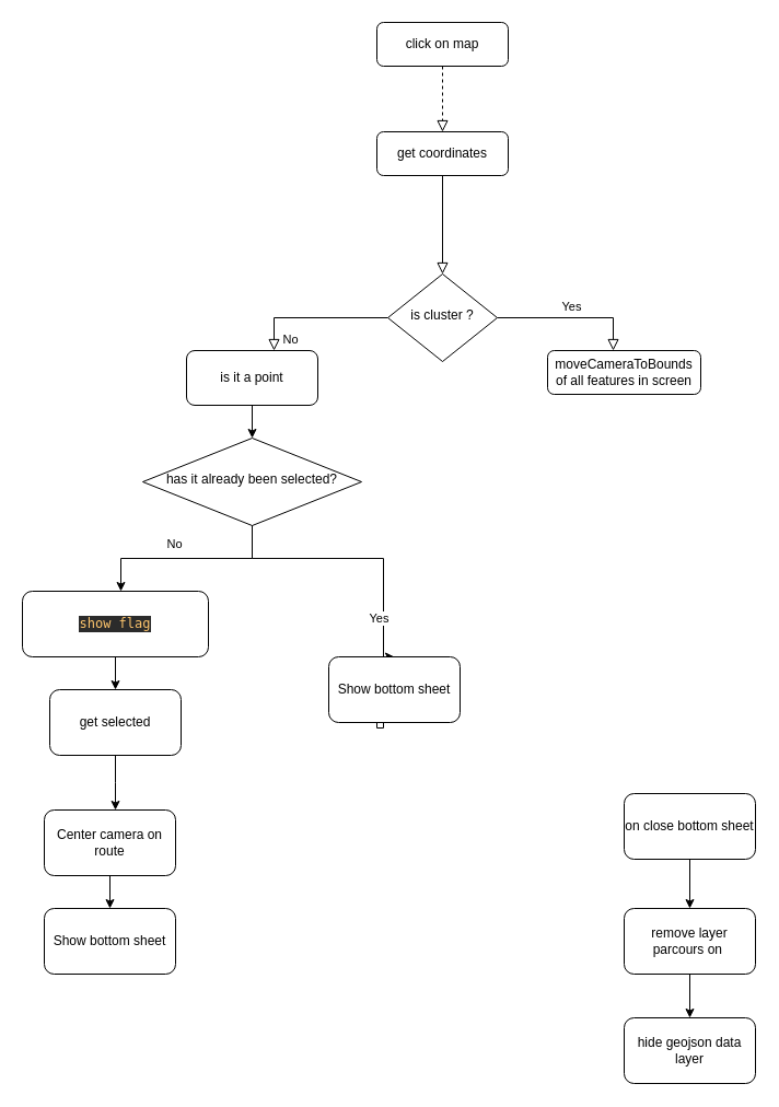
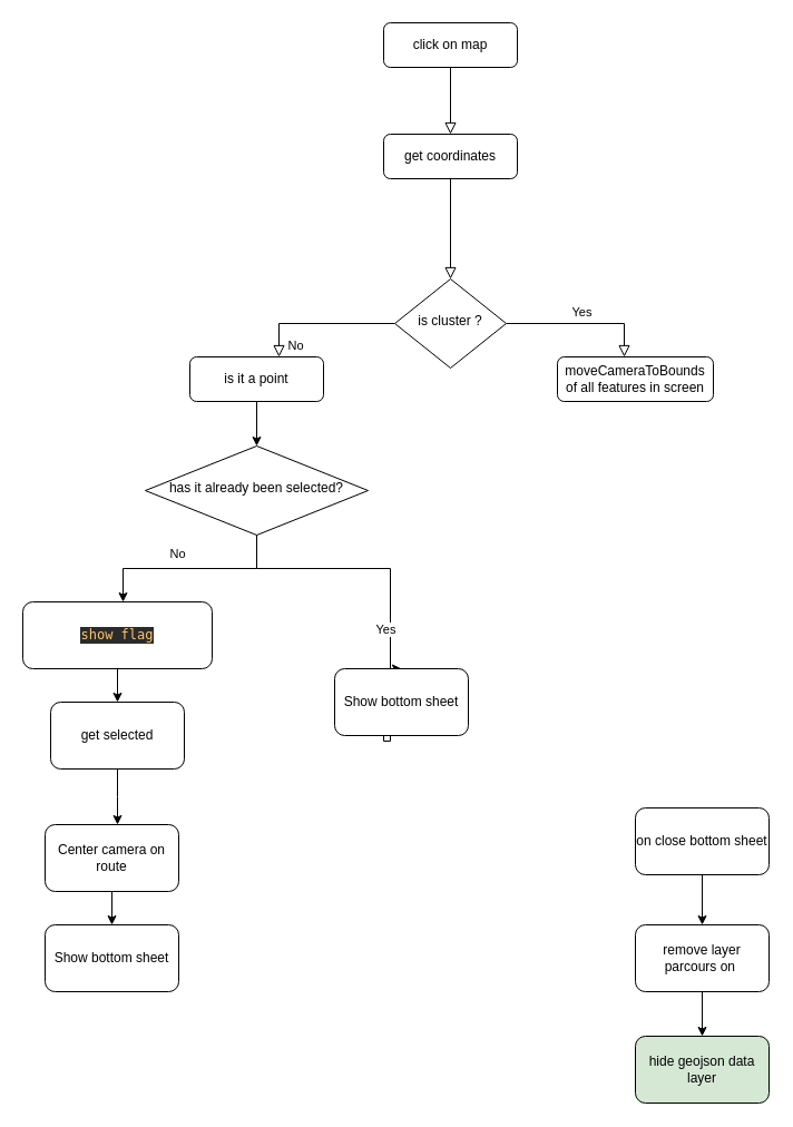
  <mxCell id="0" />
  <mxCell id="1" parent="0" />
- <mxCell id="2" value="" style="rounded=0;html=1;jettySize=auto;orthogonalLoop=1;fontSize=11;endArrow=block;endFill=0;endSize=8;strokeWidth=1;shadow=0;labelBackgroundColor=none;edgeStyle=orthogonalEdgeStyle;entryX=0.5;entryY=0;entryDx=0;entryDy=0;dashed=1;" parent="1" source="3" target="11" edge="1"><mxGeometry relative="1" as="geometry"><mxPoint x="404" y="120" as="targetPoint" /></mxGeometry></mxCell>
+ <mxCell id="2" value="" style="rounded=0;html=1;jettySize=auto;orthogonalLoop=1;fontSize=11;endArrow=block;endFill=0;endSize=8;strokeWidth=1;shadow=0;labelBackgroundColor=none;edgeStyle=orthogonalEdgeStyle;entryX=0.5;entryY=0;entryDx=0;entryDy=0;" parent="1" source="3" target="11" edge="1"><mxGeometry relative="1" as="geometry"><mxPoint x="404" y="120" as="targetPoint" /></mxGeometry></mxCell>
  <mxCell id="3" value="click on map" style="rounded=1;whiteSpace=wrap;html=1;fontSize=12;glass=0;strokeWidth=1;shadow=0;" parent="1" vertex="1"><mxGeometry x="344" y="20" width="120" height="40" as="geometry" /></mxCell>
  <mxCell id="4" value="" style="rounded=0;html=1;jettySize=auto;orthogonalLoop=1;fontSize=11;endArrow=block;endFill=0;endSize=8;strokeWidth=1;shadow=0;labelBackgroundColor=none;edgeStyle=orthogonalEdgeStyle;exitX=0.5;exitY=1;exitDx=0;exitDy=0;" parent="1" source="11" target="7" edge="1"><mxGeometry y="20" relative="1" as="geometry"><mxPoint as="offset" /><mxPoint x="404" y="200" as="sourcePoint" /></mxGeometry></mxCell>
  <mxCell id="5" value="No" style="rounded=0;html=1;jettySize=auto;orthogonalLoop=1;fontSize=11;endArrow=block;endFill=0;endSize=8;strokeWidth=1;shadow=0;labelBackgroundColor=none;edgeStyle=orthogonalEdgeStyle;" parent="1" source="7" target="9" edge="1"><mxGeometry x="0.333" y="20" relative="1" as="geometry"><mxPoint as="offset" /><Array as="points"><mxPoint x="250" y="290" /></Array></mxGeometry></mxCell>
  <mxCell id="6" value="Yes" style="edgeStyle=orthogonalEdgeStyle;rounded=0;html=1;jettySize=auto;orthogonalLoop=1;fontSize=11;endArrow=block;endFill=0;endSize=8;strokeWidth=1;shadow=0;labelBackgroundColor=none;" parent="1" source="7" target="10" edge="1"><mxGeometry y="10" relative="1" as="geometry"><mxPoint as="offset" /><Array as="points"><mxPoint x="560" y="290" /></Array></mxGeometry></mxCell>
  <mxCell id="7" value="is cluster ?" style="rhombus;whiteSpace=wrap;html=1;shadow=0;fontFamily=Helvetica;fontSize=12;align=center;strokeWidth=1;spacing=6;spacingTop=-4;" parent="1" vertex="1"><mxGeometry x="354" y="250" width="100" height="80" as="geometry" /></mxCell>
  <mxCell id="8" style="edgeStyle=orthogonalEdgeStyle;rounded=0;orthogonalLoop=1;jettySize=auto;html=1;entryX=0.5;entryY=0;entryDx=0;entryDy=0;" edge="1" parent="1" source="9" target="14"><mxGeometry relative="1" as="geometry" /></mxCell>
- <mxCell id="9" value="is it a point" style="rounded=1;whiteSpace=wrap;html=1;fontSize=12;glass=0;strokeWidth=1;shadow=0;" parent="1" vertex="1"><mxGeometry x="170" y="320" width="120" height="50" as="geometry" /></mxCell>
+ <mxCell id="9" value="is it a point" style="rounded=1;whiteSpace=wrap;html=1;fontSize=12;glass=0;strokeWidth=1;shadow=0;" parent="1" vertex="1"><mxGeometry x="170" y="320" width="120" height="40" as="geometry" /></mxCell>
  <mxCell id="10" value="moveCameraToBounds of all features in screen" style="rounded=1;whiteSpace=wrap;html=1;fontSize=12;glass=0;strokeWidth=1;shadow=0;" parent="1" vertex="1"><mxGeometry x="500" y="320" width="140" height="40" as="geometry" /></mxCell>
  <mxCell id="11" value="get coordinates" style="rounded=1;whiteSpace=wrap;html=1;fontSize=12;glass=0;strokeWidth=1;shadow=0;" vertex="1" parent="1"><mxGeometry x="344" y="120" width="120" height="40" as="geometry" /></mxCell>
  <mxCell id="12" style="edgeStyle=orthogonalEdgeStyle;rounded=0;orthogonalLoop=1;jettySize=auto;html=1;entryX=0.5;entryY=0;entryDx=0;entryDy=0;" edge="1" parent="1" source="14" target="29"><mxGeometry relative="1" as="geometry"><mxPoint x="313.04" y="663.02" as="targetPoint" /><Array as="points"><mxPoint x="230" y="510" /><mxPoint x="350" y="510" /><mxPoint x="350" y="665" /><mxPoint x="344" y="665" /></Array></mxGeometry></mxCell>
  <mxCell id="13" value="Yes" style="edgeLabel;html=1;align=center;verticalAlign=middle;resizable=0;points=[];" vertex="1" connectable="0" parent="12"><mxGeometry x="0.1" y="-2" relative="1" as="geometry"><mxPoint x="-3" y="-12" as="offset" /></mxGeometry></mxCell>
  <mxCell id="14" value="has it already been selected?" style="rhombus;whiteSpace=wrap;html=1;shadow=0;fontFamily=Helvetica;fontSize=12;align=center;strokeWidth=1;spacing=6;spacingTop=-4;" vertex="1" parent="1"><mxGeometry x="130" y="400" width="200" height="80" as="geometry" /></mxCell>
  <mxCell id="15" style="edgeStyle=orthogonalEdgeStyle;rounded=0;orthogonalLoop=1;jettySize=auto;html=1;exitX=0.5;exitY=1;exitDx=0;exitDy=0;" edge="1" parent="1" source="14"><mxGeometry relative="1" as="geometry"><mxPoint x="110" y="540" as="targetPoint" /><mxPoint x="230" y="520" as="sourcePoint" /><Array as="points"><mxPoint x="230" y="490" /><mxPoint x="230" y="510" /><mxPoint x="110" y="510" /></Array></mxGeometry></mxCell>
  <mxCell id="16" value="No" style="edgeLabel;html=1;align=center;verticalAlign=middle;resizable=0;points=[];" vertex="1" connectable="0" parent="15"><mxGeometry x="0.1" y="-2" relative="1" as="geometry"><mxPoint x="-3" y="-12" as="offset" /></mxGeometry></mxCell>
  <mxCell id="17" style="edgeStyle=orthogonalEdgeStyle;rounded=0;orthogonalLoop=1;jettySize=auto;html=1;entryX=0.5;entryY=0;entryDx=0;entryDy=0;" edge="1" parent="1" source="18" target="20"><mxGeometry relative="1" as="geometry" /></mxCell>
  <mxCell id="18" value="&lt;pre style=&quot;background-color:#2b2b2b;color:#a9b7c6;font-family:'JetBrains Mono',monospace;font-size:14,3pt;&quot;&gt;&lt;span style=&quot;color:#ffc66d;&quot;&gt;show flag&lt;/span&gt;&lt;/pre&gt;" style="rounded=1;whiteSpace=wrap;html=1;" vertex="1" parent="1"><mxGeometry x="20" y="540" width="170" height="60" as="geometry" /></mxCell>
  <mxCell id="19" style="edgeStyle=orthogonalEdgeStyle;rounded=0;orthogonalLoop=1;jettySize=auto;html=1;" edge="1" parent="1" source="20"><mxGeometry relative="1" as="geometry"><mxPoint x="105" y="740" as="targetPoint" /></mxGeometry></mxCell>
  <mxCell id="20" value="get selected" style="rounded=1;whiteSpace=wrap;html=1;" vertex="1" parent="1"><mxGeometry x="45" y="630" width="120" height="60" as="geometry" /></mxCell>
  <mxCell id="21" style="edgeStyle=orthogonalEdgeStyle;rounded=0;orthogonalLoop=1;jettySize=auto;html=1;entryX=0.5;entryY=0;entryDx=0;entryDy=0;" edge="1" parent="1" source="22" target="28"><mxGeometry relative="1" as="geometry" /></mxCell>
  <mxCell id="22" value="Center camera on route" style="rounded=1;whiteSpace=wrap;html=1;" vertex="1" parent="1"><mxGeometry x="40" y="740" width="120" height="60" as="geometry" /></mxCell>
  <mxCell id="23" style="edgeStyle=orthogonalEdgeStyle;rounded=0;orthogonalLoop=1;jettySize=auto;html=1;entryX=0.5;entryY=0;entryDx=0;entryDy=0;" edge="1" parent="1" source="24" target="26"><mxGeometry relative="1" as="geometry"><mxPoint x="630" y="820" as="targetPoint" /></mxGeometry></mxCell>
  <mxCell id="24" value="on close bottom sheet" style="rounded=1;whiteSpace=wrap;html=1;" vertex="1" parent="1"><mxGeometry x="570" y="725" width="120" height="60" as="geometry" /></mxCell>
  <mxCell id="25" value="" style="edgeStyle=orthogonalEdgeStyle;rounded=0;orthogonalLoop=1;jettySize=auto;html=1;" edge="1" parent="1" source="26" target="27"><mxGeometry relative="1" as="geometry" /></mxCell>
  <mxCell id="26" value="remove layer parcours on&amp;nbsp;" style="rounded=1;whiteSpace=wrap;html=1;" vertex="1" parent="1"><mxGeometry x="570" y="830" width="120" height="60" as="geometry" /></mxCell>
- <mxCell id="27" value="hide geojson data layer" style="whiteSpace=wrap;html=1;rounded=1;" vertex="1" parent="1"><mxGeometry x="570" y="930" width="120" height="60" as="geometry" /></mxCell>
+ <mxCell id="27" value="hide geojson data layer" style="whiteSpace=wrap;html=1;rounded=1;fillColor=#d5e8d4;" vertex="1" parent="1"><mxGeometry x="570" y="930" width="120" height="60" as="geometry" /></mxCell>
  <mxCell id="28" value="Show bottom sheet" style="rounded=1;whiteSpace=wrap;html=1;" vertex="1" parent="1"><mxGeometry x="40" y="830" width="120" height="60" as="geometry" /></mxCell>
  <mxCell id="29" value="Show bottom sheet" style="rounded=1;whiteSpace=wrap;html=1;" vertex="1" parent="1"><mxGeometry x="300" y="600" width="120" height="60" as="geometry" /></mxCell>
